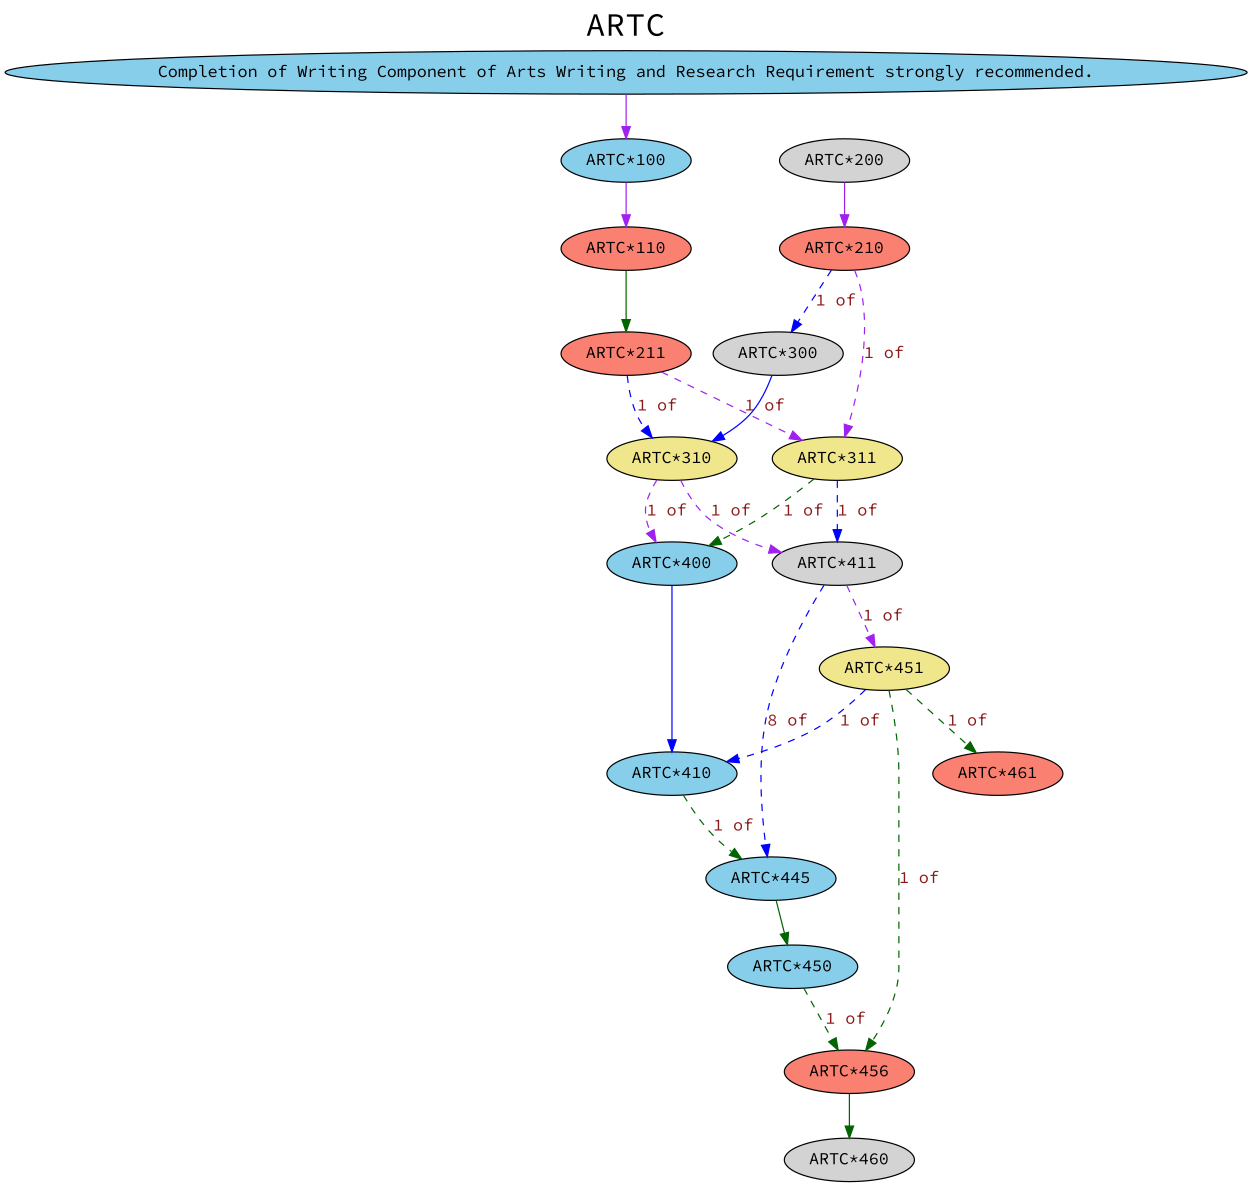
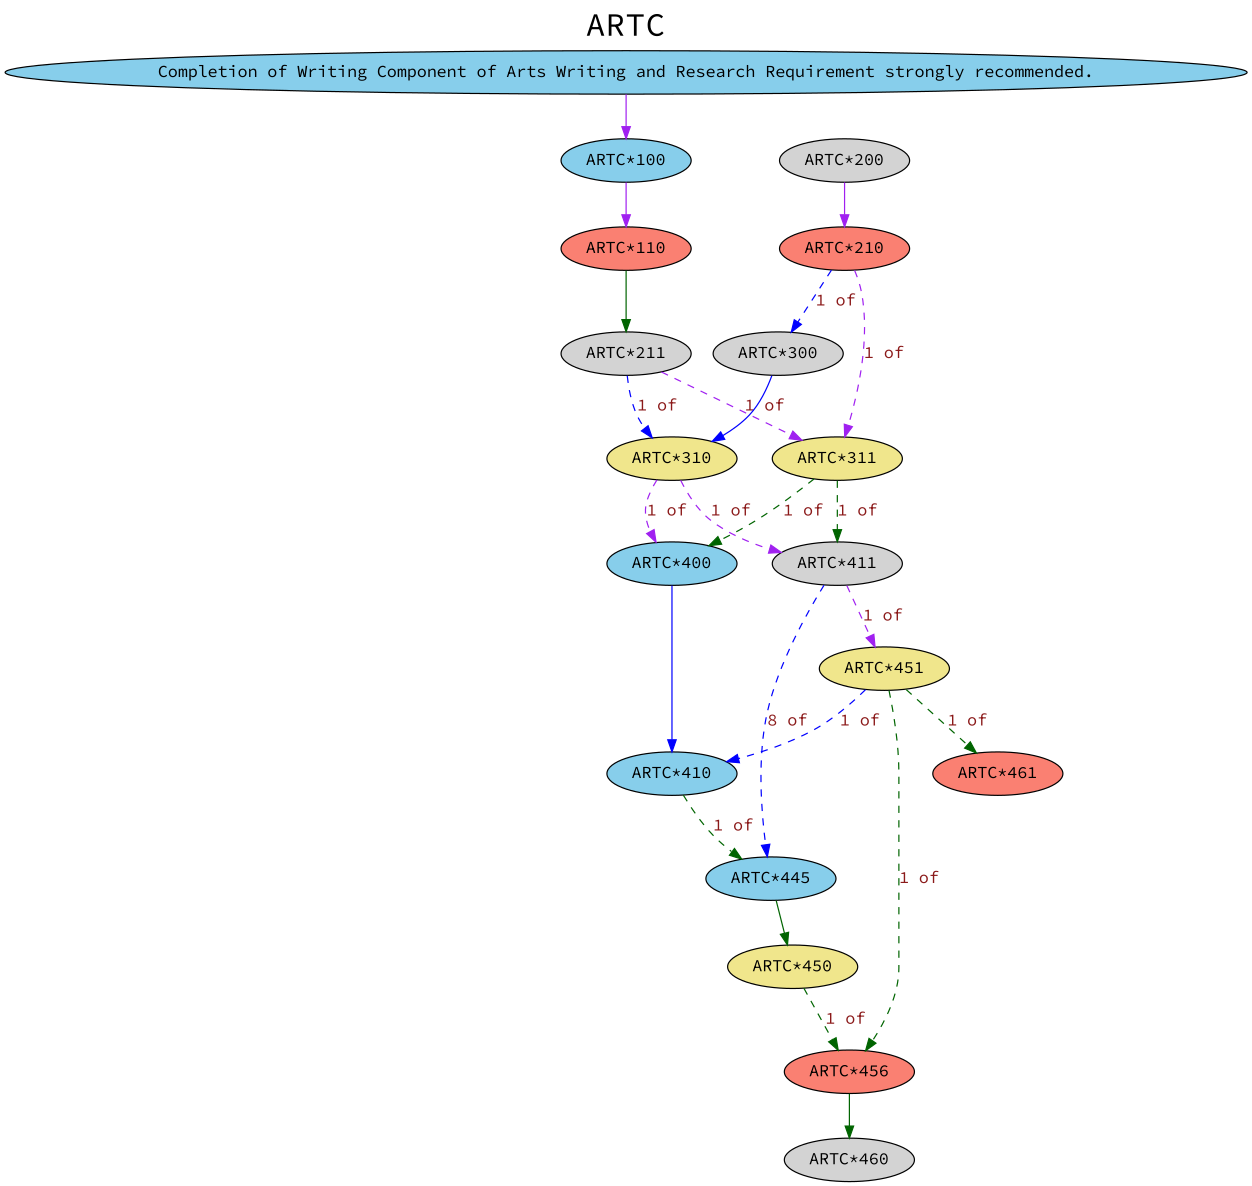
  digraph {
    fontname="Source Code Pro"
    fontsize=27
    label=ARTC
    labelloc=t
    node [fillcolor=skyblue fontname="Source Code Pro" style=filled]
    edge [color=darkgreen fontname="Source Code Pro" style=dashed fontcolor=firebrick4]
    "Completion of Writing Component of Arts Writing and Research Requirement strongly recommended."
    "ARTC*100"
    "ARTC*110" [fillcolor=salmon]
-   "ARTC*211" [fillcolor=salmon]
+   "ARTC*211" [fillcolor=lightgrey]
    "ARTC*200" [fillcolor=lightgrey]
    "ARTC*210" [fillcolor=salmon]
    "ARTC*311" [fillcolor=khaki]
    "ARTC*310" [fillcolor=khaki]
    "ARTC*300" [fillcolor=lightgrey]
    "ARTC*400"
    "ARTC*411" [fillcolor=lightgrey]
    "ARTC*410"
    "ARTC*445"
    "ARTC*451" [fillcolor=khaki]
-   "ARTC*450"
+   "ARTC*450" [fillcolor=khaki]
    "ARTC*456" [fillcolor=salmon]
    "ARTC*461" [fillcolor=salmon]
    "ARTC*460" [fillcolor=lightgrey]
    "Completion of Writing Component of Arts Writing and Research Requirement strongly recommended." -> "ARTC*100" [color=purple style=solid fontcolor=""]
    "ARTC*100" -> "ARTC*110" [color=purple style=solid fontcolor=""]
    "ARTC*110" -> "ARTC*211" [style=solid fontcolor=""]
    "ARTC*211" -> "ARTC*311" [color=purple label="1 of"]
    "ARTC*211" -> "ARTC*310" [color=blue label="1 of"]
    "ARTC*200" -> "ARTC*210" [color=purple style=solid fontcolor=""]
    "ARTC*210" -> "ARTC*311" [color=purple label="1 of"]
    "ARTC*210" -> "ARTC*300" [color=blue label="1 of"]
    "ARTC*311" -> "ARTC*400" [label="1 of"]
-   "ARTC*311" -> "ARTC*411" [color=blue label="1 of"]
+   "ARTC*311" -> "ARTC*411" [label="1 of"]
    "ARTC*310" -> "ARTC*400" [color=purple label="1 of"]
    "ARTC*310" -> "ARTC*411" [color=purple label="1 of"]
    "ARTC*300" -> "ARTC*310" [color=blue style=solid fontcolor=""]
    "ARTC*400" -> "ARTC*410" [color=blue style=solid fontcolor=""]
    "ARTC*411" -> "ARTC*445" [color=blue label="8 of"]
    "ARTC*411" -> "ARTC*451" [color=purple label="1 of"]
    "ARTC*410" -> "ARTC*445" [label="1 of"]
    "ARTC*445" -> "ARTC*450" [style=solid fontcolor=""]
    "ARTC*451" -> "ARTC*410" [color=blue label="1 of"]
    "ARTC*451" -> "ARTC*456" [label="1 of"]
    "ARTC*451" -> "ARTC*461" [label="1 of"]
    "ARTC*450" -> "ARTC*456" [label="1 of"]
    "ARTC*456" -> "ARTC*460" [style=solid fontcolor=""]
  }
